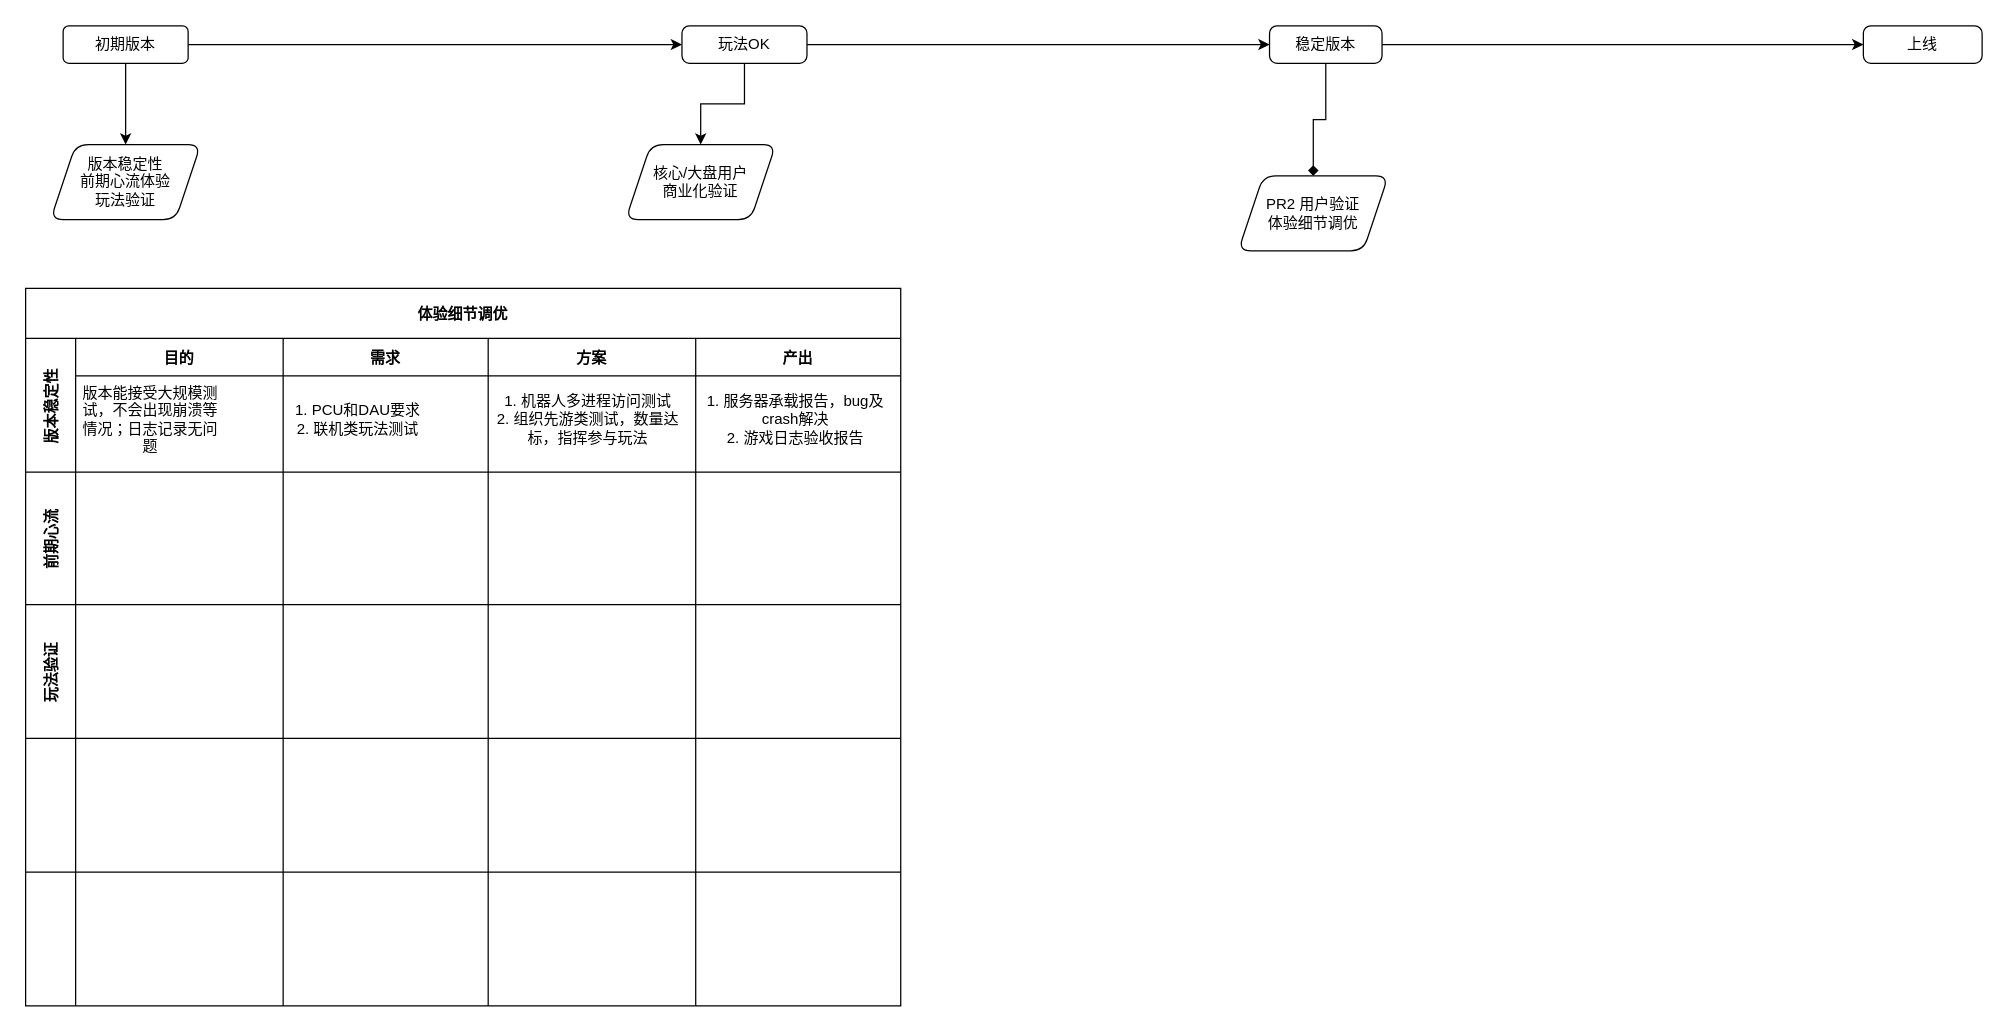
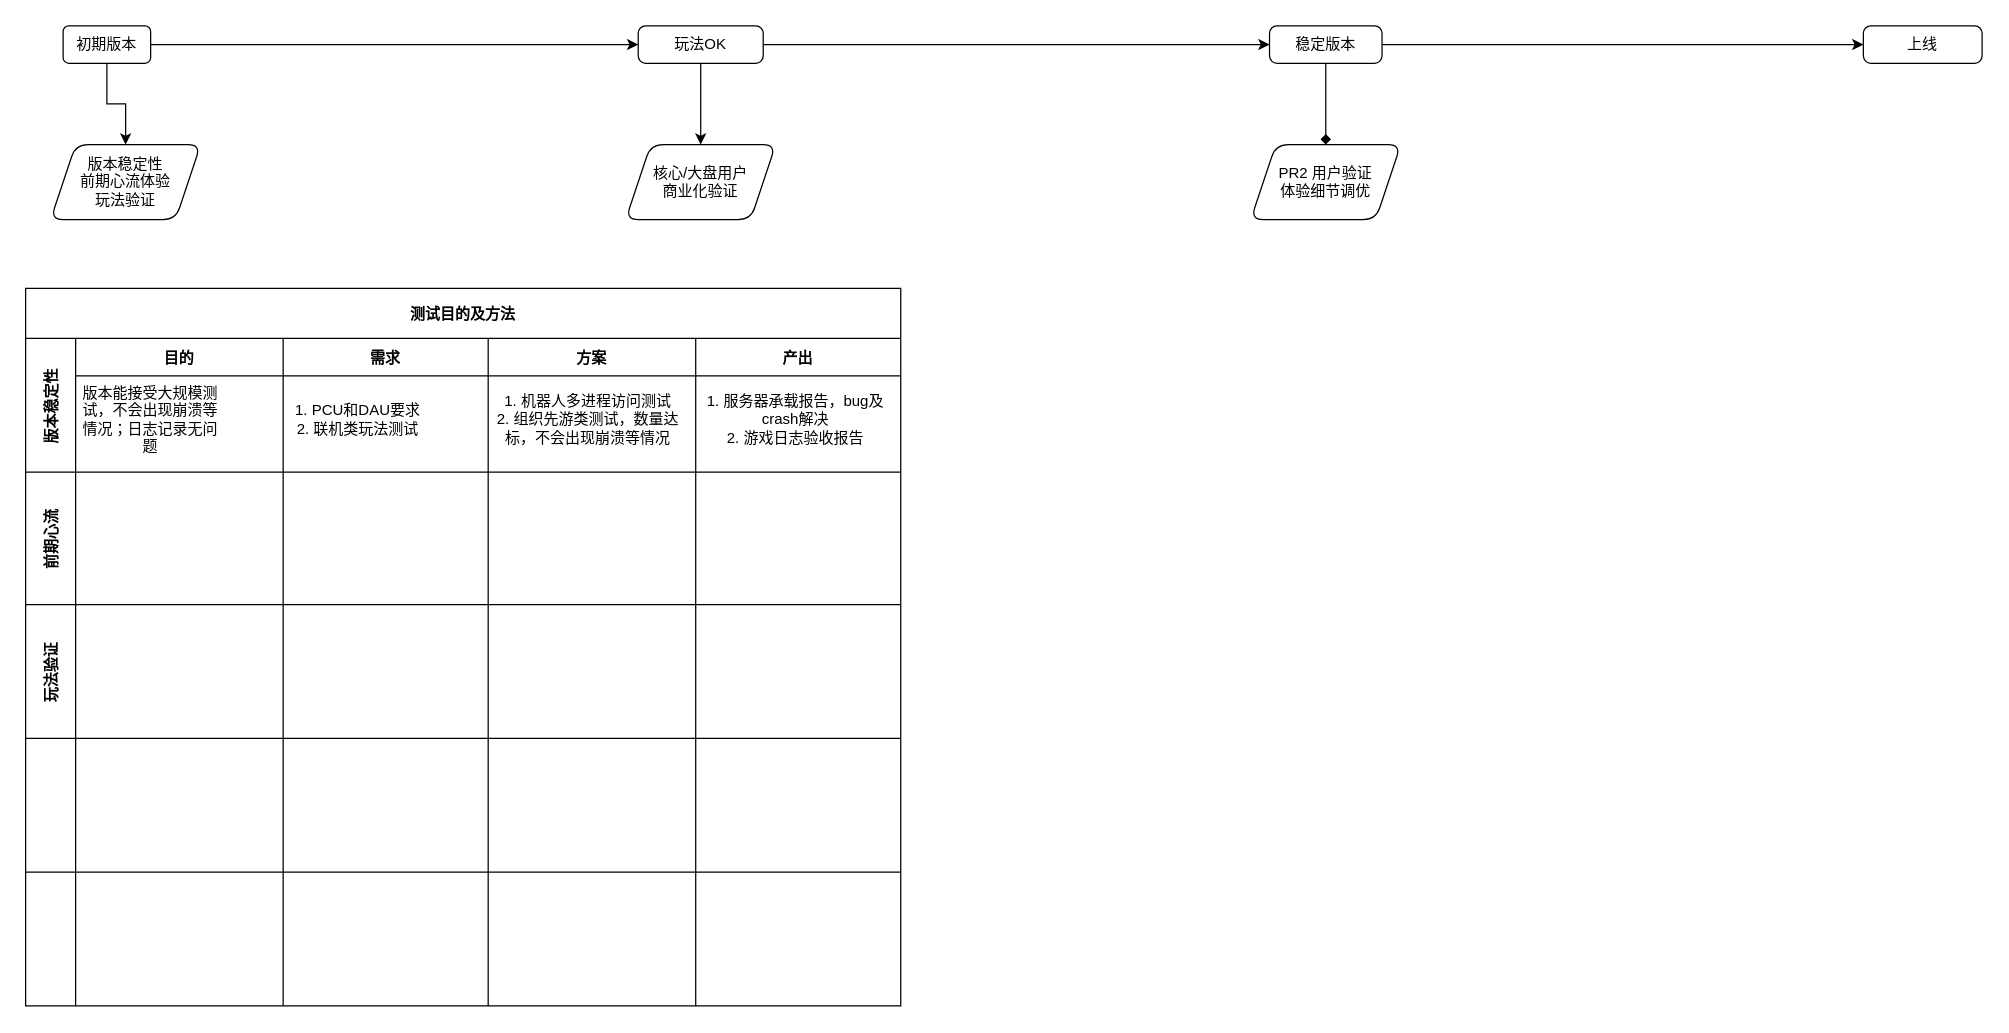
  <mxCell id="0" />
  <mxCell id="1" parent="0" />
  <mxCell id="2" value="" style="edgeStyle=orthogonalEdgeStyle;rounded=0;orthogonalLoop=1;jettySize=auto;html=1;" edge="1" parent="1" source="4" target="5"><mxGeometry relative="1" as="geometry" /></mxCell>
  <mxCell id="3" value="" style="edgeStyle=orthogonalEdgeStyle;rounded=0;orthogonalLoop=1;jettySize=auto;html=1;" edge="1" parent="1" source="4" target="8"><mxGeometry relative="1" as="geometry" /></mxCell>
- <mxCell id="4" value="初期版本" style="rounded=1;whiteSpace=wrap;html=1;" vertex="1" parent="1"><mxGeometry x="50" y="20" width="100" height="30" as="geometry" /></mxCell>
+ <mxCell id="4" value="初期版本" style="rounded=1;whiteSpace=wrap;html=1;" vertex="1" parent="1"><mxGeometry x="50" y="20" width="70" height="30" as="geometry" /></mxCell>
  <mxCell id="5" value="版本稳定性&lt;br&gt;前期心流体验&lt;br&gt;玩法验证" style="shape=parallelogram;perimeter=parallelogramPerimeter;whiteSpace=wrap;html=1;fixedSize=1;rounded=1;" vertex="1" parent="1"><mxGeometry x="40" y="115" width="120" height="60" as="geometry" /></mxCell>
  <mxCell id="6" value="" style="edgeStyle=orthogonalEdgeStyle;rounded=0;orthogonalLoop=1;jettySize=auto;html=1;" edge="1" parent="1" source="8" target="9"><mxGeometry relative="1" as="geometry" /></mxCell>
  <mxCell id="7" value="" style="edgeStyle=orthogonalEdgeStyle;rounded=0;orthogonalLoop=1;jettySize=auto;html=1;" edge="1" parent="1" source="8" target="12"><mxGeometry relative="1" as="geometry" /></mxCell>
- <mxCell id="8" value="玩法OK" style="whiteSpace=wrap;html=1;rounded=1;direction=west;arcSize=20;" vertex="1" parent="1"><mxGeometry x="545" y="20" width="100" height="30" as="geometry" /></mxCell>
+ <mxCell id="8" value="玩法OK" style="whiteSpace=wrap;html=1;rounded=1;direction=west;arcSize=20;" vertex="1" parent="1"><mxGeometry x="510" y="20" width="100" height="30" as="geometry" /></mxCell>
  <mxCell id="9" value="核心/大盘用户&lt;br&gt;商业化验证" style="shape=parallelogram;perimeter=parallelogramPerimeter;whiteSpace=wrap;html=1;fixedSize=1;rounded=1;arcSize=20;" vertex="1" parent="1"><mxGeometry x="500" y="115" width="120" height="60" as="geometry" /></mxCell>
  <mxCell id="10" value="" style="edgeStyle=orthogonalEdgeStyle;rounded=0;orthogonalLoop=1;jettySize=auto;html=1;" edge="1" parent="1" source="12" target="13"><mxGeometry relative="1" as="geometry" /></mxCell>
  <mxCell id="11" value="" style="edgeStyle=orthogonalEdgeStyle;rounded=0;orthogonalLoop=1;jettySize=auto;html=1;endArrow=diamond;" edge="1" parent="1" source="12" target="14"><mxGeometry relative="1" as="geometry" /></mxCell>
  <mxCell id="12" value="稳定版本" style="whiteSpace=wrap;html=1;rounded=1;arcSize=20;" vertex="1" parent="1"><mxGeometry x="1015" y="20" width="90" height="30" as="geometry" /></mxCell>
  <mxCell id="13" value="上线" style="whiteSpace=wrap;html=1;rounded=1;arcSize=20;" vertex="1" parent="1"><mxGeometry x="1490" y="20" width="95" height="30" as="geometry" /></mxCell>
- <mxCell id="14" value="PR2 用户验证&lt;br&gt;体验细节调优" style="shape=parallelogram;perimeter=parallelogramPerimeter;whiteSpace=wrap;html=1;fixedSize=1;rounded=1;arcSize=20;" vertex="1" parent="1"><mxGeometry x="990" y="140" width="120" height="60" as="geometry" /></mxCell>
- <mxCell id="15" value="体验细节调优" style="shape=table;childLayout=tableLayout;startSize=40;collapsible=0;recursiveResize=0;expand=0;fontStyle=1;" vertex="1" parent="1"><mxGeometry x="20" y="230" width="700" height="574" as="geometry" /></mxCell>
+ <mxCell id="14" value="PR2 用户验证&lt;br&gt;体验细节调优" style="shape=parallelogram;perimeter=parallelogramPerimeter;whiteSpace=wrap;html=1;fixedSize=1;rounded=1;arcSize=20;" vertex="1" parent="1"><mxGeometry x="1000" y="115" width="120" height="60" as="geometry" /></mxCell>
+ <mxCell id="15" value="测试目的及方法" style="shape=table;childLayout=tableLayout;startSize=40;collapsible=0;recursiveResize=0;expand=0;fontStyle=1;" vertex="1" parent="1"><mxGeometry x="20" y="230" width="700" height="574" as="geometry" /></mxCell>
  <mxCell id="16" value="版本稳定性" style="shape=tableRow;horizontal=0;startSize=40;swimlaneHead=0;swimlaneBody=0;top=0;left=0;bottom=0;right=0;dropTarget=0;fillColor=none;collapsible=0;recursiveResize=0;expand=0;fontStyle=1;" vertex="1" parent="15"><mxGeometry y="40" width="700" height="107" as="geometry" /></mxCell>
  <mxCell id="17" value="目的" style="swimlane;swimlaneHead=0;swimlaneBody=0;fontStyle=0;connectable=0;fillColor=none;startSize=30;collapsible=0;recursiveResize=0;expand=0;fontStyle=1;" vertex="1" parent="16"><mxGeometry x="40" width="166" height="107" as="geometry"><mxRectangle width="166" height="107" as="alternateBounds" /></mxGeometry></mxCell>
  <mxCell id="18" value="版本能接受大规模测试，不会出现崩溃等情况；日志记录无问题" style="text;html=1;strokeColor=none;fillColor=none;align=center;verticalAlign=middle;whiteSpace=wrap;rounded=0;" vertex="1" parent="17"><mxGeometry y="30" width="120" height="70" as="geometry" /></mxCell>
  <mxCell id="19" value="需求" style="swimlane;swimlaneHead=0;swimlaneBody=0;fontStyle=0;connectable=0;fillColor=none;startSize=30;collapsible=0;recursiveResize=0;expand=0;fontStyle=1;" vertex="1" parent="16"><mxGeometry x="206" width="164" height="107" as="geometry"><mxRectangle width="164" height="107" as="alternateBounds" /></mxGeometry></mxCell>
  <mxCell id="20" value="1. PCU和DAU要求&lt;br&gt;2. 联机类玩法测试" style="text;html=1;strokeColor=none;fillColor=none;align=center;verticalAlign=middle;whiteSpace=wrap;rounded=0;" vertex="1" parent="19"><mxGeometry y="30" width="120" height="70" as="geometry" /></mxCell>
  <mxCell id="21" value="方案" style="swimlane;swimlaneHead=0;swimlaneBody=0;fontStyle=0;connectable=0;fillColor=none;startSize=30;collapsible=0;recursiveResize=0;expand=0;fontStyle=1;" vertex="1" parent="16"><mxGeometry x="370" width="166" height="107" as="geometry"><mxRectangle width="166" height="107" as="alternateBounds" /></mxGeometry></mxCell>
- <mxCell id="22" value="1. 机器人多进程访问测试&lt;br&gt;2. 组织先游类测试，数量达标，指挥参与玩法" style="text;html=1;strokeColor=none;fillColor=none;align=center;verticalAlign=middle;whiteSpace=wrap;rounded=0;" vertex="1" parent="21"><mxGeometry y="30" width="160" height="70" as="geometry" /></mxCell>
+ <mxCell id="22" value="1. 机器人多进程访问测试&lt;br&gt;2. 组织先游类测试，数量达标，不会出现崩溃等情况" style="text;html=1;strokeColor=none;fillColor=none;align=center;verticalAlign=middle;whiteSpace=wrap;rounded=0;" vertex="1" parent="21"><mxGeometry y="30" width="160" height="70" as="geometry" /></mxCell>
  <mxCell id="23" value="产出" style="swimlane;swimlaneHead=0;swimlaneBody=0;fontStyle=0;connectable=0;fillColor=none;startSize=30;collapsible=0;recursiveResize=0;expand=0;fontStyle=1;" vertex="1" parent="16"><mxGeometry x="536" width="164" height="107" as="geometry"><mxRectangle width="164" height="107" as="alternateBounds" /></mxGeometry></mxCell>
  <mxCell id="24" value="1. 服务器承载报告，bug及crash解决&lt;br&gt;2. 游戏日志验收报告" style="text;html=1;strokeColor=none;fillColor=none;align=center;verticalAlign=middle;whiteSpace=wrap;rounded=0;" vertex="1" parent="23"><mxGeometry y="30" width="160" height="70" as="geometry" /></mxCell>
  <mxCell id="25" value="前期心流" style="shape=tableRow;horizontal=0;startSize=40;swimlaneHead=0;swimlaneBody=0;top=0;left=0;bottom=0;right=0;dropTarget=0;fillColor=none;collapsible=0;recursiveResize=0;expand=0;fontStyle=1;" vertex="1" parent="15"><mxGeometry y="147" width="700" height="106" as="geometry" /></mxCell>
  <mxCell id="26" value="" style="swimlane;swimlaneHead=0;swimlaneBody=0;fontStyle=0;connectable=0;fillColor=none;startSize=0;collapsible=0;recursiveResize=0;expand=0;fontStyle=1;" vertex="1" parent="25"><mxGeometry x="40" width="166" height="106" as="geometry"><mxRectangle width="166" height="106" as="alternateBounds" /></mxGeometry></mxCell>
  <mxCell id="27" value="" style="swimlane;swimlaneHead=0;swimlaneBody=0;fontStyle=0;connectable=0;fillColor=none;startSize=0;collapsible=0;recursiveResize=0;expand=0;fontStyle=1;" vertex="1" parent="25"><mxGeometry x="206" width="164" height="106" as="geometry"><mxRectangle width="164" height="106" as="alternateBounds" /></mxGeometry></mxCell>
  <mxCell id="28" value="" style="swimlane;swimlaneHead=0;swimlaneBody=0;fontStyle=0;connectable=0;fillColor=none;startSize=0;collapsible=0;recursiveResize=0;expand=0;fontStyle=1;" vertex="1" parent="25"><mxGeometry x="370" width="166" height="106" as="geometry"><mxRectangle width="166" height="106" as="alternateBounds" /></mxGeometry></mxCell>
  <mxCell id="29" style="swimlane;swimlaneHead=0;swimlaneBody=0;fontStyle=0;connectable=0;fillColor=none;startSize=0;collapsible=0;recursiveResize=0;expand=0;fontStyle=1;" vertex="1" parent="25"><mxGeometry x="536" width="164" height="106" as="geometry"><mxRectangle width="164" height="106" as="alternateBounds" /></mxGeometry></mxCell>
  <mxCell id="30" value="玩法验证" style="shape=tableRow;horizontal=0;startSize=40;swimlaneHead=0;swimlaneBody=0;top=0;left=0;bottom=0;right=0;dropTarget=0;fillColor=none;collapsible=0;recursiveResize=0;expand=0;fontStyle=1;" vertex="1" parent="15"><mxGeometry y="253" width="700" height="107" as="geometry" /></mxCell>
  <mxCell id="31" value="" style="swimlane;swimlaneHead=0;swimlaneBody=0;fontStyle=0;connectable=0;fillColor=none;startSize=0;collapsible=0;recursiveResize=0;expand=0;fontStyle=1;" vertex="1" parent="30"><mxGeometry x="40" width="166" height="107" as="geometry"><mxRectangle width="166" height="107" as="alternateBounds" /></mxGeometry></mxCell>
  <mxCell id="32" value="" style="swimlane;swimlaneHead=0;swimlaneBody=0;fontStyle=0;connectable=0;fillColor=none;startSize=0;collapsible=0;recursiveResize=0;expand=0;fontStyle=1;" vertex="1" parent="30"><mxGeometry x="206" width="164" height="107" as="geometry"><mxRectangle width="164" height="107" as="alternateBounds" /></mxGeometry></mxCell>
  <mxCell id="33" value="" style="swimlane;swimlaneHead=0;swimlaneBody=0;fontStyle=0;connectable=0;fillColor=none;startSize=0;collapsible=0;recursiveResize=0;expand=0;fontStyle=1;" vertex="1" parent="30"><mxGeometry x="370" width="166" height="107" as="geometry"><mxRectangle width="166" height="107" as="alternateBounds" /></mxGeometry></mxCell>
  <mxCell id="34" style="swimlane;swimlaneHead=0;swimlaneBody=0;fontStyle=0;connectable=0;fillColor=none;startSize=0;collapsible=0;recursiveResize=0;expand=0;fontStyle=1;" vertex="1" parent="30"><mxGeometry x="536" width="164" height="107" as="geometry"><mxRectangle width="164" height="107" as="alternateBounds" /></mxGeometry></mxCell>
  <mxCell id="35" style="shape=tableRow;horizontal=0;startSize=40;swimlaneHead=0;swimlaneBody=0;top=0;left=0;bottom=0;right=0;dropTarget=0;fillColor=none;collapsible=0;recursiveResize=0;expand=0;fontStyle=1;" vertex="1" parent="15"><mxGeometry y="360" width="700" height="107" as="geometry" /></mxCell>
  <mxCell id="36" style="swimlane;swimlaneHead=0;swimlaneBody=0;fontStyle=0;connectable=0;fillColor=none;startSize=0;collapsible=0;recursiveResize=0;expand=0;fontStyle=1;" vertex="1" parent="35"><mxGeometry x="40" width="166" height="107" as="geometry"><mxRectangle width="166" height="107" as="alternateBounds" /></mxGeometry></mxCell>
  <mxCell id="37" style="swimlane;swimlaneHead=0;swimlaneBody=0;fontStyle=0;connectable=0;fillColor=none;startSize=0;collapsible=0;recursiveResize=0;expand=0;fontStyle=1;" vertex="1" parent="35"><mxGeometry x="206" width="164" height="107" as="geometry"><mxRectangle width="164" height="107" as="alternateBounds" /></mxGeometry></mxCell>
  <mxCell id="38" style="swimlane;swimlaneHead=0;swimlaneBody=0;fontStyle=0;connectable=0;fillColor=none;startSize=0;collapsible=0;recursiveResize=0;expand=0;fontStyle=1;" vertex="1" parent="35"><mxGeometry x="370" width="166" height="107" as="geometry"><mxRectangle width="166" height="107" as="alternateBounds" /></mxGeometry></mxCell>
  <mxCell id="39" style="swimlane;swimlaneHead=0;swimlaneBody=0;fontStyle=0;connectable=0;fillColor=none;startSize=0;collapsible=0;recursiveResize=0;expand=0;fontStyle=1;" vertex="1" parent="35"><mxGeometry x="536" width="164" height="107" as="geometry"><mxRectangle width="164" height="107" as="alternateBounds" /></mxGeometry></mxCell>
  <mxCell id="40" style="shape=tableRow;horizontal=0;startSize=40;swimlaneHead=0;swimlaneBody=0;top=0;left=0;bottom=0;right=0;dropTarget=0;fillColor=none;collapsible=0;recursiveResize=0;expand=0;fontStyle=1;" vertex="1" parent="15"><mxGeometry y="467" width="700" height="107" as="geometry" /></mxCell>
  <mxCell id="41" style="swimlane;swimlaneHead=0;swimlaneBody=0;fontStyle=0;connectable=0;fillColor=none;startSize=0;collapsible=0;recursiveResize=0;expand=0;fontStyle=1;" vertex="1" parent="40"><mxGeometry x="40" width="166" height="107" as="geometry"><mxRectangle width="166" height="107" as="alternateBounds" /></mxGeometry></mxCell>
  <mxCell id="42" style="swimlane;swimlaneHead=0;swimlaneBody=0;fontStyle=0;connectable=0;fillColor=none;startSize=0;collapsible=0;recursiveResize=0;expand=0;fontStyle=1;" vertex="1" parent="40"><mxGeometry x="206" width="164" height="107" as="geometry"><mxRectangle width="164" height="107" as="alternateBounds" /></mxGeometry></mxCell>
  <mxCell id="43" style="swimlane;swimlaneHead=0;swimlaneBody=0;fontStyle=0;connectable=0;fillColor=none;startSize=0;collapsible=0;recursiveResize=0;expand=0;fontStyle=1;" vertex="1" parent="40"><mxGeometry x="370" width="166" height="107" as="geometry"><mxRectangle width="166" height="107" as="alternateBounds" /></mxGeometry></mxCell>
  <mxCell id="44" style="swimlane;swimlaneHead=0;swimlaneBody=0;fontStyle=0;connectable=0;fillColor=none;startSize=0;collapsible=0;recursiveResize=0;expand=0;fontStyle=1;" vertex="1" parent="40"><mxGeometry x="536" width="164" height="107" as="geometry"><mxRectangle width="164" height="107" as="alternateBounds" /></mxGeometry></mxCell>
